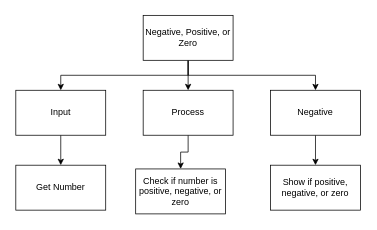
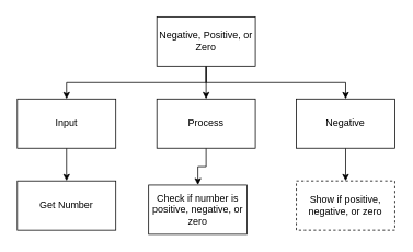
  <mxCell id="0" />
  <mxCell id="1" parent="0" />
  <mxCell id="2" style="edgeStyle=orthogonalEdgeStyle;rounded=0;orthogonalLoop=1;jettySize=auto;html=1;exitX=0.5;exitY=1;exitDx=0;exitDy=0;entryX=0.5;entryY=0;entryDx=0;entryDy=0;" edge="1" parent="1" source="5" target="9"><mxGeometry relative="1" as="geometry" /></mxCell>
  <mxCell id="3" style="edgeStyle=orthogonalEdgeStyle;rounded=0;orthogonalLoop=1;jettySize=auto;html=1;exitX=0.5;exitY=1;exitDx=0;exitDy=0;entryX=0.5;entryY=0;entryDx=0;entryDy=0;" edge="1" parent="1" source="5" target="7"><mxGeometry relative="1" as="geometry" /></mxCell>
  <mxCell id="4" style="edgeStyle=orthogonalEdgeStyle;rounded=0;orthogonalLoop=1;jettySize=auto;html=1;exitX=0.5;exitY=1;exitDx=0;exitDy=0;" edge="1" parent="1" source="5" target="11"><mxGeometry relative="1" as="geometry" /></mxCell>
  <mxCell id="5" value="Negative, Positive, or Zero" style="rounded=0;whiteSpace=wrap;html=1;" vertex="1" parent="1"><mxGeometry x="190" y="20" width="120" height="60" as="geometry" /></mxCell>
  <mxCell id="6" style="edgeStyle=orthogonalEdgeStyle;rounded=0;orthogonalLoop=1;jettySize=auto;html=1;exitX=0.5;exitY=1;exitDx=0;exitDy=0;entryX=0.5;entryY=0;entryDx=0;entryDy=0;" edge="1" parent="1" source="7" target="12"><mxGeometry relative="1" as="geometry" /></mxCell>
  <mxCell id="7" value="Input" style="rounded=0;whiteSpace=wrap;html=1;" vertex="1" parent="1"><mxGeometry x="20" y="120" width="120" height="60" as="geometry" /></mxCell>
  <mxCell id="8" style="edgeStyle=orthogonalEdgeStyle;rounded=0;orthogonalLoop=1;jettySize=auto;html=1;exitX=0.5;exitY=1;exitDx=0;exitDy=0;entryX=0.5;entryY=0;entryDx=0;entryDy=0;" edge="1" parent="1" source="9" target="13"><mxGeometry relative="1" as="geometry" /></mxCell>
  <mxCell id="9" value="Process" style="rounded=0;whiteSpace=wrap;html=1;" vertex="1" parent="1"><mxGeometry x="190" y="120" width="120" height="60" as="geometry" /></mxCell>
  <mxCell id="10" style="edgeStyle=orthogonalEdgeStyle;rounded=0;orthogonalLoop=1;jettySize=auto;html=1;exitX=0.5;exitY=1;exitDx=0;exitDy=0;entryX=0.5;entryY=0;entryDx=0;entryDy=0;" edge="1" parent="1" source="11" target="14"><mxGeometry relative="1" as="geometry" /></mxCell>
  <mxCell id="11" value="Negative" style="rounded=0;whiteSpace=wrap;html=1;" vertex="1" parent="1"><mxGeometry x="360" y="120" width="120" height="60" as="geometry" /></mxCell>
  <mxCell id="12" value="Get Number" style="rounded=0;whiteSpace=wrap;html=1;" vertex="1" parent="1"><mxGeometry x="20" y="220" width="120" height="60" as="geometry" /></mxCell>
  <mxCell id="13" value="Check if number is positive, negative, or zero" style="rounded=0;whiteSpace=wrap;html=1;" vertex="1" parent="1"><mxGeometry x="180" y="225" width="120" height="60" as="geometry" /></mxCell>
- <mxCell id="14" value="Show if positive, negative, or zero" style="rounded=0;whiteSpace=wrap;html=1;" vertex="1" parent="1"><mxGeometry x="360" y="220" width="120" height="60" as="geometry" /></mxCell>
+ <mxCell id="14" value="Show if positive, negative, or zero" style="rounded=0;whiteSpace=wrap;html=1;dashed=1;" vertex="1" parent="1"><mxGeometry x="360" y="220" width="120" height="60" as="geometry" /></mxCell>
